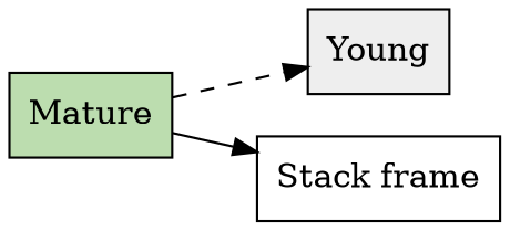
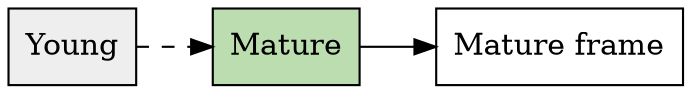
  digraph {
    rankdir=LR
    node [shape=box style=filled]
    Mature [fillcolor="#BCDDAF"]
    Young [fillcolor="#eeeeee"]
-   "Stack frame" [style=""]
-   Mature -> Young [style=dashed]
+   "Stack frame" [label="Mature frame" style=""]
+   Young -> Mature [style=dashed]
    Mature -> "Stack frame"
  }
